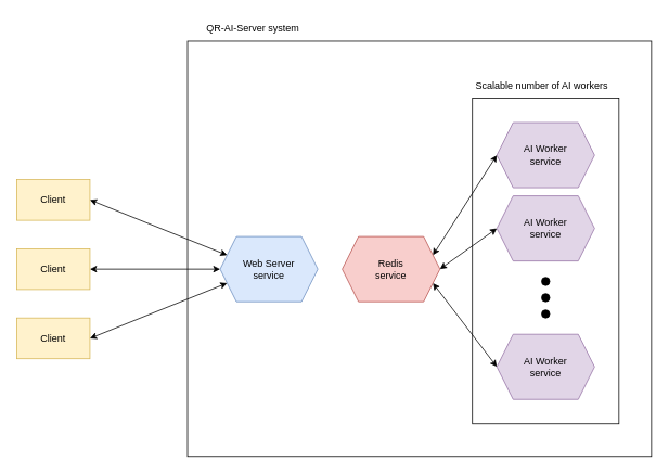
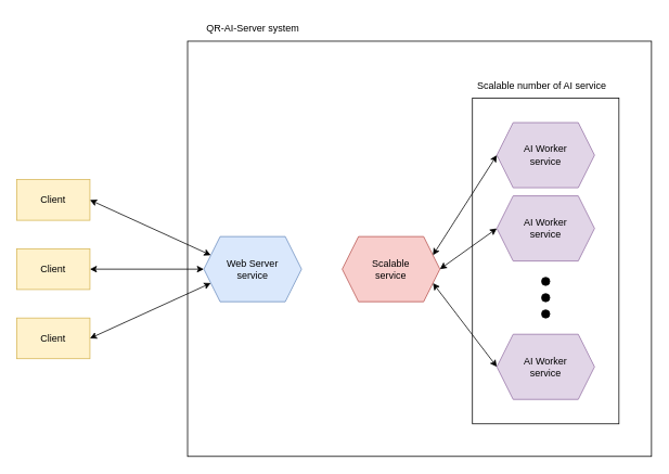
  <mxCell id="0" />
  <mxCell id="1" parent="0" />
  <mxCell id="2" value="" style="rounded=0;whiteSpace=wrap;html=1;fillColor=none;" vertex="1" parent="1"><mxGeometry x="230" y="50" width="570" height="510" as="geometry" /></mxCell>
  <mxCell id="3" value="" style="rounded=0;whiteSpace=wrap;html=1;fillColor=none;" vertex="1" parent="1"><mxGeometry x="580" y="120" width="180" height="400" as="geometry" /></mxCell>
- <mxCell id="4" value="Web Server&lt;br&gt;service" style="shape=hexagon;perimeter=hexagonPerimeter2;whiteSpace=wrap;html=1;fixedSize=1;fillColor=#dae8fc;strokeColor=#6c8ebf;" vertex="1" parent="1"><mxGeometry x="270" y="290" width="120" height="80" as="geometry" /></mxCell>
- <mxCell id="5" value="Redis&lt;br&gt;service" style="shape=hexagon;perimeter=hexagonPerimeter2;whiteSpace=wrap;html=1;fixedSize=1;fillColor=#f8cecc;strokeColor=#b85450;" vertex="1" parent="1"><mxGeometry x="420" y="290" width="120" height="80" as="geometry" /></mxCell>
+ <mxCell id="4" value="Web Server&lt;br&gt;service" style="shape=hexagon;perimeter=hexagonPerimeter2;whiteSpace=wrap;html=1;fixedSize=1;fillColor=#dae8fc;strokeColor=#6c8ebf;" vertex="1" parent="1"><mxGeometry x="250" y="290" width="120" height="80" as="geometry" /></mxCell>
+ <mxCell id="5" value="Scalable&lt;br&gt;service" style="shape=hexagon;perimeter=hexagonPerimeter2;whiteSpace=wrap;html=1;fixedSize=1;fillColor=#f8cecc;strokeColor=#b85450;" vertex="1" parent="1"><mxGeometry x="420" y="290" width="120" height="80" as="geometry" /></mxCell>
  <mxCell id="6" value="AI Worker&lt;br&gt;service" style="shape=hexagon;perimeter=hexagonPerimeter2;whiteSpace=wrap;html=1;fixedSize=1;fillColor=#e1d5e7;strokeColor=#9673a6;" vertex="1" parent="1"><mxGeometry x="610" y="150" width="120" height="80" as="geometry" /></mxCell>
  <mxCell id="7" value="AI Worker&lt;br&gt;service" style="shape=hexagon;perimeter=hexagonPerimeter2;whiteSpace=wrap;html=1;fixedSize=1;fillColor=#e1d5e7;strokeColor=#9673a6;" vertex="1" parent="1"><mxGeometry x="610" y="240" width="120" height="80" as="geometry" /></mxCell>
  <mxCell id="8" value="AI Worker&lt;br&gt;service" style="shape=hexagon;perimeter=hexagonPerimeter2;whiteSpace=wrap;html=1;fixedSize=1;fillColor=#e1d5e7;strokeColor=#9673a6;" vertex="1" parent="1"><mxGeometry x="610" y="410" width="120" height="80" as="geometry" /></mxCell>
  <mxCell id="9" value="" style="ellipse;whiteSpace=wrap;html=1;aspect=fixed;fillColor=#000000;" vertex="1" parent="1"><mxGeometry x="665" y="360" width="10" height="10" as="geometry" /></mxCell>
  <mxCell id="10" value="" style="ellipse;whiteSpace=wrap;html=1;aspect=fixed;fillColor=#000000;" vertex="1" parent="1"><mxGeometry x="665" y="340" width="10" height="10" as="geometry" /></mxCell>
  <mxCell id="11" value="" style="ellipse;whiteSpace=wrap;html=1;aspect=fixed;fillColor=#000000;" vertex="1" parent="1"><mxGeometry x="665" y="380" width="10" height="10" as="geometry" /></mxCell>
- <mxCell id="12" value="Scalable number of AI workers" style="text;html=1;align=center;verticalAlign=middle;resizable=0;points=[];autosize=1;strokeColor=none;fillColor=none;" vertex="1" parent="1"><mxGeometry x="570" y="90" width="190" height="30" as="geometry" /></mxCell>
+ <mxCell id="12" value="Scalable number of AI service" style="text;html=1;align=center;verticalAlign=middle;resizable=0;points=[];autosize=1;strokeColor=none;fillColor=none;" vertex="1" parent="1"><mxGeometry x="570" y="90" width="190" height="30" as="geometry" /></mxCell>
  <mxCell id="13" value="" style="endArrow=classic;startArrow=classic;html=1;rounded=0;entryX=0;entryY=0.5;entryDx=0;entryDy=0;exitX=1;exitY=0.25;exitDx=0;exitDy=0;" edge="1" parent="1" source="5" target="6"><mxGeometry width="50" height="50" relative="1" as="geometry"><mxPoint x="580" y="500" as="sourcePoint" /><mxPoint x="630" y="450" as="targetPoint" /></mxGeometry></mxCell>
  <mxCell id="14" value="" style="endArrow=classic;startArrow=classic;html=1;rounded=0;entryX=0;entryY=0.5;entryDx=0;entryDy=0;exitX=1;exitY=0.5;exitDx=0;exitDy=0;" edge="1" parent="1" source="5" target="7"><mxGeometry width="50" height="50" relative="1" as="geometry"><mxPoint x="541" y="323" as="sourcePoint" /><mxPoint x="620" y="200" as="targetPoint" /></mxGeometry></mxCell>
  <mxCell id="15" value="" style="endArrow=classic;startArrow=classic;html=1;rounded=0;exitX=1;exitY=0.75;exitDx=0;exitDy=0;" edge="1" parent="1" source="5"><mxGeometry width="50" height="50" relative="1" as="geometry"><mxPoint x="551" y="333" as="sourcePoint" /><mxPoint x="610" y="450" as="targetPoint" /></mxGeometry></mxCell>
  <mxCell id="16" value="QR-AI-Server system" style="text;html=1;align=center;verticalAlign=middle;resizable=0;points=[];autosize=1;strokeColor=none;fillColor=none;" vertex="1" parent="1"><mxGeometry x="230" y="20" width="160" height="30" as="geometry" /></mxCell>
  <mxCell id="17" value="Client" style="rounded=0;whiteSpace=wrap;html=1;fillColor=#fff2cc;strokeColor=#d6b656;" vertex="1" parent="1"><mxGeometry x="20" y="305" width="90" height="50" as="geometry" /></mxCell>
  <mxCell id="18" value="Client" style="rounded=0;whiteSpace=wrap;html=1;fillColor=#fff2cc;strokeColor=#d6b656;" vertex="1" parent="1"><mxGeometry x="20" y="220" width="90" height="50" as="geometry" /></mxCell>
  <mxCell id="19" value="Client" style="rounded=0;whiteSpace=wrap;html=1;fillColor=#fff2cc;strokeColor=#d6b656;" vertex="1" parent="1"><mxGeometry x="20" y="390" width="90" height="50" as="geometry" /></mxCell>
  <mxCell id="20" value="" style="endArrow=classic;startArrow=classic;html=1;rounded=0;entryX=0;entryY=0.75;entryDx=0;entryDy=0;exitX=1;exitY=0.5;exitDx=0;exitDy=0;" edge="1" parent="1" source="19" target="4"><mxGeometry width="50" height="50" relative="1" as="geometry"><mxPoint x="110" y="440" as="sourcePoint" /><mxPoint x="160" y="390" as="targetPoint" /></mxGeometry></mxCell>
  <mxCell id="21" value="" style="endArrow=classic;startArrow=classic;html=1;rounded=0;entryX=0;entryY=0.5;entryDx=0;entryDy=0;exitX=1;exitY=0.5;exitDx=0;exitDy=0;" edge="1" parent="1" source="17" target="4"><mxGeometry width="50" height="50" relative="1" as="geometry"><mxPoint x="120" y="425" as="sourcePoint" /><mxPoint x="260" y="340" as="targetPoint" /></mxGeometry></mxCell>
  <mxCell id="22" value="" style="endArrow=classic;startArrow=classic;html=1;rounded=0;entryX=0;entryY=0.25;entryDx=0;entryDy=0;exitX=1;exitY=0.5;exitDx=0;exitDy=0;" edge="1" parent="1" source="18" target="4"><mxGeometry width="50" height="50" relative="1" as="geometry"><mxPoint x="130" y="435" as="sourcePoint" /><mxPoint x="270" y="350" as="targetPoint" /></mxGeometry></mxCell>
